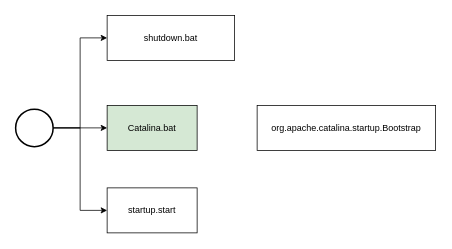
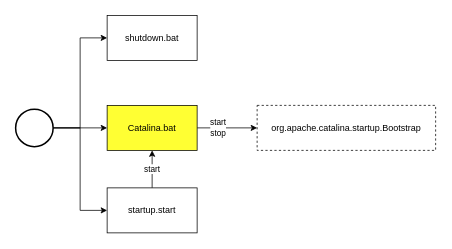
  <mxCell id="0" />
  <mxCell id="1" parent="0" />
- <mxCell id="4" value="Catalina.bat" style="rounded=0;whiteSpace=wrap;html=1;fillColor=#d5e8d4;" vertex="1" parent="1"><mxGeometry x="142" y="140" width="120" height="60" as="geometry" /></mxCell>
- <mxCell id="5" value="org.apache.catalina.startup.Bootstrap" style="whiteSpace=wrap;html=1;rounded=0;" vertex="1" parent="1"><mxGeometry x="342" y="140" width="238" height="60" as="geometry" /></mxCell>
+ <mxCell id="2" value="" style="edgeStyle=orthogonalEdgeStyle;rounded=0;orthogonalLoop=1;jettySize=auto;html=1;" edge="1" parent="1" source="4" target="5"><mxGeometry relative="1" as="geometry" /></mxCell>
+ <mxCell id="3" value="start&lt;br&gt;stop" style="edgeLabel;html=1;align=center;verticalAlign=middle;resizable=0;points=[];" vertex="1" connectable="0" parent="2"><mxGeometry x="-0.324" y="1" relative="1" as="geometry"><mxPoint as="offset" /></mxGeometry></mxCell>
+ <mxCell id="4" value="Catalina.bat" style="rounded=0;whiteSpace=wrap;html=1;fillColor=#FFFF33;" vertex="1" parent="1"><mxGeometry x="142" y="140" width="120" height="60" as="geometry" /></mxCell>
+ <mxCell id="5" value="org.apache.catalina.startup.Bootstrap" style="whiteSpace=wrap;html=1;rounded=0;dashed=1;" vertex="1" parent="1"><mxGeometry x="342" y="140" width="238" height="60" as="geometry" /></mxCell>
+ <mxCell id="6" style="edgeStyle=orthogonalEdgeStyle;rounded=0;orthogonalLoop=1;jettySize=auto;html=1;exitX=0.5;exitY=0;exitDx=0;exitDy=0;entryX=0.5;entryY=1;entryDx=0;entryDy=0;" edge="1" parent="1" source="8" target="4"><mxGeometry relative="1" as="geometry" /></mxCell>
+ <mxCell id="7" value="start" style="edgeLabel;html=1;align=center;verticalAlign=middle;resizable=0;points=[];" vertex="1" connectable="0" parent="6"><mxGeometry x="0.032" y="1" relative="1" as="geometry"><mxPoint as="offset" /></mxGeometry></mxCell>
  <mxCell id="8" value="startup.start" style="rounded=0;whiteSpace=wrap;html=1;" vertex="1" parent="1"><mxGeometry x="142" y="250" width="120" height="60" as="geometry" /></mxCell>
  <mxCell id="9" style="edgeStyle=orthogonalEdgeStyle;rounded=0;orthogonalLoop=1;jettySize=auto;html=1;exitX=1;exitY=0.5;exitDx=0;exitDy=0;exitPerimeter=0;entryX=0;entryY=0.5;entryDx=0;entryDy=0;" edge="1" parent="1" source="12" target="4"><mxGeometry relative="1" as="geometry" /></mxCell>
  <mxCell id="10" style="edgeStyle=orthogonalEdgeStyle;rounded=0;orthogonalLoop=1;jettySize=auto;html=1;exitX=1;exitY=0.5;exitDx=0;exitDy=0;exitPerimeter=0;entryX=0;entryY=0.5;entryDx=0;entryDy=0;" edge="1" parent="1" source="12" target="8"><mxGeometry relative="1" as="geometry" /></mxCell>
  <mxCell id="11" style="edgeStyle=orthogonalEdgeStyle;rounded=0;orthogonalLoop=1;jettySize=auto;html=1;exitX=1;exitY=0.5;exitDx=0;exitDy=0;exitPerimeter=0;entryX=0;entryY=0.5;entryDx=0;entryDy=0;" edge="1" parent="1" source="12" target="13"><mxGeometry relative="1" as="geometry" /></mxCell>
  <mxCell id="12" value="" style="strokeWidth=2;html=1;shape=mxgraph.flowchart.start_2;whiteSpace=wrap;" vertex="1" parent="1"><mxGeometry x="20" y="145" width="50" height="50" as="geometry" /></mxCell>
- <mxCell id="13" value="shutdown.bat" style="rounded=0;whiteSpace=wrap;html=1;" vertex="1" parent="1"><mxGeometry x="142" y="20" width="170" height="60" as="geometry" /></mxCell>
+ <mxCell id="13" value="shutdown.bat" style="rounded=0;whiteSpace=wrap;html=1;" vertex="1" parent="1"><mxGeometry x="142" y="20" width="120" height="60" as="geometry" /></mxCell>
